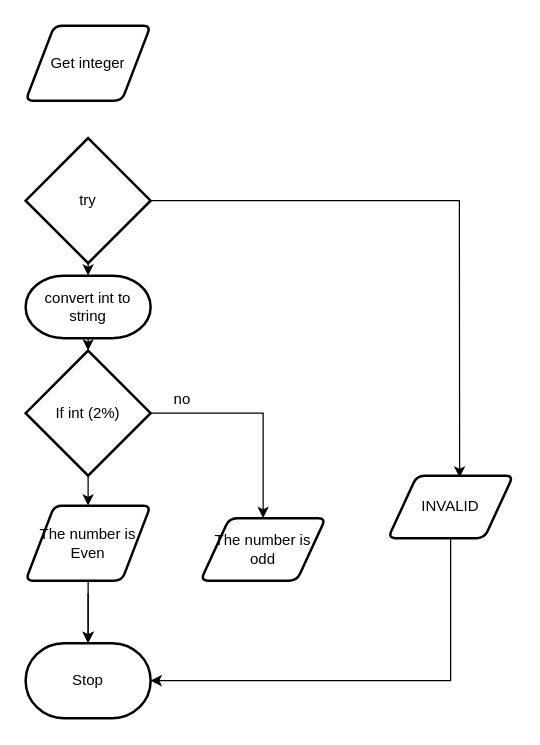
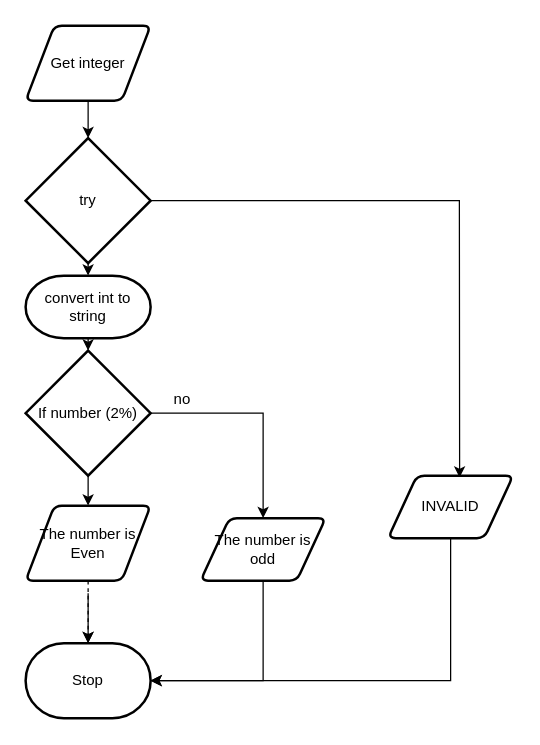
  <mxCell id="0" />
  <mxCell id="1" parent="0" />
+ <mxCell id="2" style="edgeStyle=none;html=1;entryX=0.5;entryY=0;entryDx=0;entryDy=0;entryPerimeter=0;" parent="1" source="3" target="8" edge="1"><mxGeometry relative="1" as="geometry"><mxPoint x="70" y="110" as="targetPoint" /></mxGeometry></mxCell>
  <mxCell id="3" value="Get integer" style="shape=parallelogram;html=1;strokeWidth=2;perimeter=parallelogramPerimeter;whiteSpace=wrap;rounded=1;arcSize=12;size=0.23;" parent="1" vertex="1"><mxGeometry x="20" y="20" width="100" height="60" as="geometry" /></mxCell>
  <mxCell id="4" style="edgeStyle=none;html=1;" parent="1" target="5" edge="1"><mxGeometry relative="1" as="geometry"><mxPoint x="70" y="474" as="sourcePoint" /></mxGeometry></mxCell>
  <mxCell id="5" value="Stop" style="strokeWidth=2;html=1;shape=mxgraph.flowchart.terminator;whiteSpace=wrap;" parent="1" vertex="1"><mxGeometry x="20" y="514" width="100" height="60" as="geometry" /></mxCell>
  <mxCell id="6" style="edgeStyle=none;rounded=0;html=1;exitX=0.5;exitY=1;exitDx=0;exitDy=0;exitPerimeter=0;entryX=0.5;entryY=0;entryDx=0;entryDy=0;entryPerimeter=0;" edge="1" parent="1" source="8" target="18"><mxGeometry relative="1" as="geometry" /></mxCell>
  <mxCell id="7" style="edgeStyle=none;rounded=0;html=1;exitX=1;exitY=0.5;exitDx=0;exitDy=0;exitPerimeter=0;entryX=0.572;entryY=0.031;entryDx=0;entryDy=0;entryPerimeter=0;" edge="1" parent="1" source="8" target="20"><mxGeometry relative="1" as="geometry"><mxPoint x="350" y="360" as="targetPoint" /><Array as="points"><mxPoint x="367" y="160" /></Array></mxGeometry></mxCell>
  <mxCell id="8" value="try" style="strokeWidth=2;html=1;shape=mxgraph.flowchart.decision;whiteSpace=wrap;" vertex="1" parent="1"><mxGeometry x="20" y="110" width="100" height="100" as="geometry" /></mxCell>
  <mxCell id="9" style="edgeStyle=none;html=1;entryX=0.5;entryY=0;entryDx=0;entryDy=0;exitX=1;exitY=0.5;exitDx=0;exitDy=0;exitPerimeter=0;rounded=0;" edge="1" parent="1" source="11" target="16"><mxGeometry relative="1" as="geometry"><mxPoint x="120" y="334" as="sourcePoint" /><Array as="points"><mxPoint x="210" y="330" /></Array></mxGeometry></mxCell>
  <mxCell id="10" style="edgeStyle=none;rounded=0;html=1;exitX=0.5;exitY=1;exitDx=0;exitDy=0;exitPerimeter=0;entryX=0.5;entryY=0;entryDx=0;entryDy=0;" edge="1" parent="1" source="11" target="14"><mxGeometry relative="1" as="geometry" /></mxCell>
- <mxCell id="11" value="If int (2%)" style="strokeWidth=2;html=1;shape=mxgraph.flowchart.decision;whiteSpace=wrap;" vertex="1" parent="1"><mxGeometry x="20" y="280" width="100" height="100" as="geometry" /></mxCell>
+ <mxCell id="11" value="If number (2%)" style="strokeWidth=2;html=1;shape=mxgraph.flowchart.decision;whiteSpace=wrap;" vertex="1" parent="1"><mxGeometry x="20" y="280" width="100" height="100" as="geometry" /></mxCell>
  <mxCell id="12" value="no" style="text;html=1;align=center;verticalAlign=middle;resizable=0;points=[];autosize=1;strokeColor=none;fillColor=none;" vertex="1" parent="1"><mxGeometry x="130" y="309" width="30" height="20" as="geometry" /></mxCell>
- <mxCell id="13" style="edgeStyle=none;rounded=0;html=1;exitX=0.5;exitY=1;exitDx=0;exitDy=0;entryX=0.5;entryY=0;entryDx=0;entryDy=0;entryPerimeter=0;" edge="1" parent="1" source="14" target="5"><mxGeometry relative="1" as="geometry" /></mxCell>
+ <mxCell id="13" style="edgeStyle=none;rounded=0;html=1;exitX=0.5;exitY=1;exitDx=0;exitDy=0;entryX=0.5;entryY=0;entryDx=0;entryDy=0;entryPerimeter=0;dashed=1;" edge="1" parent="1" source="14" target="5"><mxGeometry relative="1" as="geometry" /></mxCell>
  <mxCell id="14" value="The number is Even" style="shape=parallelogram;html=1;strokeWidth=2;perimeter=parallelogramPerimeter;whiteSpace=wrap;rounded=1;arcSize=12;size=0.23;" vertex="1" parent="1"><mxGeometry x="20" y="404" width="100" height="60" as="geometry" /></mxCell>
+ <mxCell id="15" style="edgeStyle=none;html=1;exitX=0.5;exitY=1;exitDx=0;exitDy=0;entryX=1;entryY=0.5;entryDx=0;entryDy=0;entryPerimeter=0;rounded=0;" edge="1" parent="1" source="16" target="5"><mxGeometry relative="1" as="geometry"><Array as="points"><mxPoint x="210" y="544" /></Array></mxGeometry></mxCell>
  <mxCell id="16" value="The number is odd" style="shape=parallelogram;html=1;strokeWidth=2;perimeter=parallelogramPerimeter;whiteSpace=wrap;rounded=1;arcSize=12;size=0.23;" vertex="1" parent="1"><mxGeometry x="160" y="414" width="100" height="50" as="geometry" /></mxCell>
  <mxCell id="17" style="edgeStyle=none;rounded=0;html=1;exitX=0.5;exitY=1;exitDx=0;exitDy=0;exitPerimeter=0;entryX=0.5;entryY=0;entryDx=0;entryDy=0;entryPerimeter=0;" edge="1" parent="1" source="18" target="11"><mxGeometry relative="1" as="geometry" /></mxCell>
  <mxCell id="18" value="convert int to string" style="strokeWidth=2;html=1;shape=mxgraph.flowchart.terminator;whiteSpace=wrap;" vertex="1" parent="1"><mxGeometry x="20" y="220" width="100" height="50" as="geometry" /></mxCell>
  <mxCell id="19" style="edgeStyle=none;rounded=0;html=1;entryX=1;entryY=0.5;entryDx=0;entryDy=0;entryPerimeter=0;" edge="1" parent="1" source="20" target="5"><mxGeometry relative="1" as="geometry"><Array as="points"><mxPoint x="360" y="544" /></Array></mxGeometry></mxCell>
  <mxCell id="20" value="INVALID" style="shape=parallelogram;html=1;strokeWidth=2;perimeter=parallelogramPerimeter;whiteSpace=wrap;rounded=1;arcSize=12;size=0.23;" vertex="1" parent="1"><mxGeometry x="310" y="380" width="100" height="50" as="geometry" /></mxCell>
